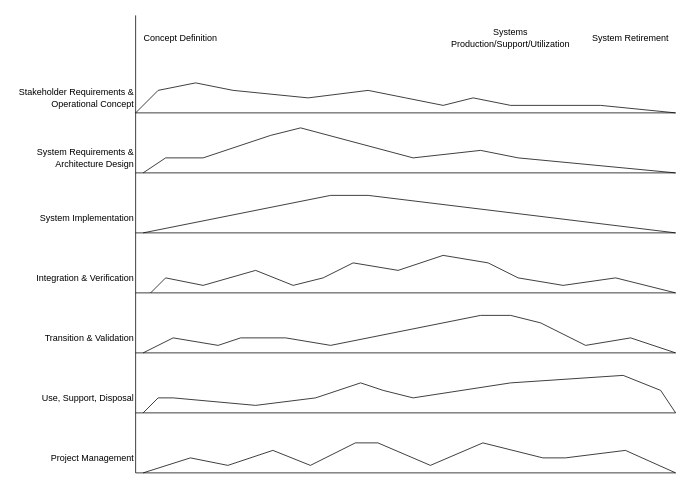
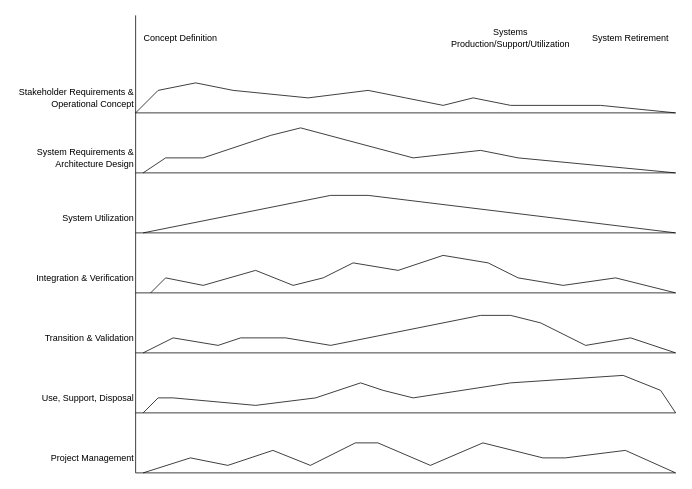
  <mxCell id="0" />
  <mxCell id="1" parent="0" />
  <mxCell id="2" value="" style="endArrow=none;html=1;" edge="1" parent="1"><mxGeometry width="50" height="50" relative="1" as="geometry"><mxPoint x="180" y="630" as="sourcePoint" /><mxPoint x="180" y="20" as="targetPoint" /></mxGeometry></mxCell>
  <mxCell id="3" value="Concept Definition" style="rounded=0;whiteSpace=wrap;html=1;strokeColor=none;fillColor=none;" vertex="1" parent="1"><mxGeometry x="180" y="30" width="120" height="40" as="geometry" /></mxCell>
  <mxCell id="4" value="Systems Production/Support/Utilization" style="rounded=0;whiteSpace=wrap;html=1;strokeColor=none;fillColor=none;" vertex="1" parent="1"><mxGeometry x="620" y="30" width="120" height="40" as="geometry" /></mxCell>
  <mxCell id="5" value="System Retirement" style="rounded=0;whiteSpace=wrap;html=1;strokeColor=none;fillColor=none;" vertex="1" parent="1"><mxGeometry x="780" y="30" width="120" height="40" as="geometry" /></mxCell>
  <mxCell id="6" value="Stakeholder Requirements &amp;amp; Operational Concept" style="rounded=0;whiteSpace=wrap;html=1;strokeColor=none;fillColor=none;align=right;" vertex="1" parent="1"><mxGeometry x="20" y="110" width="160" height="40" as="geometry" /></mxCell>
  <mxCell id="7" value="System Requirements &amp;amp; Architecture Design" style="rounded=0;whiteSpace=wrap;html=1;strokeColor=none;fillColor=none;align=right;" vertex="1" parent="1"><mxGeometry x="20" y="190" width="160" height="40" as="geometry" /></mxCell>
- <mxCell id="8" value="System Implementation" style="rounded=0;whiteSpace=wrap;html=1;strokeColor=none;fillColor=none;align=right;" vertex="1" parent="1"><mxGeometry x="20" y="270" width="160" height="40" as="geometry" /></mxCell>
+ <mxCell id="8" value="System Utilization" style="rounded=0;whiteSpace=wrap;html=1;strokeColor=none;fillColor=none;align=right;" vertex="1" parent="1"><mxGeometry x="20" y="270" width="160" height="40" as="geometry" /></mxCell>
  <mxCell id="9" value="Integration &amp;amp; Verification" style="rounded=0;whiteSpace=wrap;html=1;strokeColor=none;fillColor=none;align=right;" vertex="1" parent="1"><mxGeometry x="20" y="350" width="160" height="40" as="geometry" /></mxCell>
  <mxCell id="10" value="Transition &amp;amp; Validation" style="rounded=0;whiteSpace=wrap;html=1;strokeColor=none;fillColor=none;align=right;" vertex="1" parent="1"><mxGeometry x="20" y="430" width="160" height="40" as="geometry" /></mxCell>
  <mxCell id="11" value="Use, Support, Disposal" style="rounded=0;whiteSpace=wrap;html=1;strokeColor=none;fillColor=none;align=right;" vertex="1" parent="1"><mxGeometry x="20" y="510" width="160" height="40" as="geometry" /></mxCell>
  <mxCell id="12" value="Project Management" style="rounded=0;whiteSpace=wrap;html=1;strokeColor=none;fillColor=none;align=right;" vertex="1" parent="1"><mxGeometry x="20" y="590" width="160" height="40" as="geometry" /></mxCell>
  <mxCell id="13" value="" style="endArrow=none;html=1;rounded=0;" edge="1" parent="1"><mxGeometry width="50" height="50" relative="1" as="geometry"><mxPoint x="180" y="150" as="sourcePoint" /><mxPoint x="900" y="150" as="targetPoint" /><Array as="points"><mxPoint x="210" y="120" /><mxPoint x="260" y="110" /><mxPoint x="310" y="120" /><mxPoint x="410" y="130" /><mxPoint x="490" y="120" /><mxPoint x="540" y="130" /><mxPoint x="590" y="140" /><mxPoint x="630" y="130" /><mxPoint x="680" y="140" /><mxPoint x="800" y="140" /></Array></mxGeometry></mxCell>
  <mxCell id="14" value="" style="endArrow=none;html=1;rounded=0;" edge="1" parent="1"><mxGeometry width="50" height="50" relative="1" as="geometry"><mxPoint x="180" y="150" as="sourcePoint" /><mxPoint x="900" y="150" as="targetPoint" /></mxGeometry></mxCell>
  <mxCell id="15" value="" style="endArrow=none;html=1;rounded=0;" edge="1" parent="1"><mxGeometry width="50" height="50" relative="1" as="geometry"><mxPoint x="180" y="230" as="sourcePoint" /><mxPoint x="900" y="230" as="targetPoint" /></mxGeometry></mxCell>
  <mxCell id="16" value="" style="endArrow=none;html=1;rounded=0;" edge="1" parent="1"><mxGeometry width="50" height="50" relative="1" as="geometry"><mxPoint x="180" y="310" as="sourcePoint" /><mxPoint x="900" y="310" as="targetPoint" /></mxGeometry></mxCell>
  <mxCell id="17" value="" style="endArrow=none;html=1;rounded=0;" edge="1" parent="1"><mxGeometry width="50" height="50" relative="1" as="geometry"><mxPoint x="180" y="390" as="sourcePoint" /><mxPoint x="900" y="390" as="targetPoint" /></mxGeometry></mxCell>
  <mxCell id="18" value="" style="endArrow=none;html=1;rounded=0;" edge="1" parent="1"><mxGeometry width="50" height="50" relative="1" as="geometry"><mxPoint x="180" y="470" as="sourcePoint" /><mxPoint x="900" y="470" as="targetPoint" /></mxGeometry></mxCell>
  <mxCell id="19" value="" style="endArrow=none;html=1;rounded=0;" edge="1" parent="1"><mxGeometry width="50" height="50" relative="1" as="geometry"><mxPoint x="180" y="550" as="sourcePoint" /><mxPoint x="900" y="550" as="targetPoint" /></mxGeometry></mxCell>
  <mxCell id="20" value="" style="endArrow=none;html=1;rounded=0;" edge="1" parent="1"><mxGeometry width="50" height="50" relative="1" as="geometry"><mxPoint x="180" y="630" as="sourcePoint" /><mxPoint x="900" y="630" as="targetPoint" /></mxGeometry></mxCell>
  <mxCell id="21" value="" style="endArrow=none;html=1;rounded=0;" edge="1" parent="1"><mxGeometry width="50" height="50" relative="1" as="geometry"><mxPoint x="190" y="230" as="sourcePoint" /><mxPoint x="900" y="230" as="targetPoint" /><Array as="points"><mxPoint x="220" y="210" /><mxPoint x="270" y="210" /><mxPoint x="360" y="180" /><mxPoint x="400" y="170" /><mxPoint x="550" y="210" /><mxPoint x="640" y="200" /><mxPoint x="690" y="210" /></Array></mxGeometry></mxCell>
  <mxCell id="22" value="" style="endArrow=none;html=1;rounded=0;" edge="1" parent="1"><mxGeometry width="50" height="50" relative="1" as="geometry"><mxPoint x="190" y="310" as="sourcePoint" /><mxPoint x="900" y="310" as="targetPoint" /><Array as="points"><mxPoint x="440" y="260" /><mxPoint x="490" y="260" /></Array></mxGeometry></mxCell>
  <mxCell id="23" value="" style="endArrow=none;html=1;rounded=0;" edge="1" parent="1"><mxGeometry width="50" height="50" relative="1" as="geometry"><mxPoint x="200" y="390" as="sourcePoint" /><mxPoint x="900" y="390" as="targetPoint" /><Array as="points"><mxPoint x="220" y="370" /><mxPoint x="270" y="380" /><mxPoint x="340" y="360" /><mxPoint x="390" y="380" /><mxPoint x="430" y="370" /><mxPoint x="470" y="350" /><mxPoint x="530" y="360" /><mxPoint x="590" y="340" /><mxPoint x="650" y="350" /><mxPoint x="690" y="370" /><mxPoint x="750" y="380" /><mxPoint x="820" y="370" /></Array></mxGeometry></mxCell>
  <mxCell id="24" value="" style="endArrow=none;html=1;rounded=0;" edge="1" parent="1"><mxGeometry width="50" height="50" relative="1" as="geometry"><mxPoint x="190" y="470" as="sourcePoint" /><mxPoint x="900" y="470" as="targetPoint" /><Array as="points"><mxPoint x="230" y="450" /><mxPoint x="290" y="460" /><mxPoint x="320" y="450" /><mxPoint x="380" y="450" /><mxPoint x="440" y="460" /><mxPoint x="640" y="420" /><mxPoint x="680" y="420" /><mxPoint x="720" y="430" /><mxPoint x="780" y="460" /><mxPoint x="840" y="450" /></Array></mxGeometry></mxCell>
  <mxCell id="25" value="" style="endArrow=none;html=1;rounded=0;" edge="1" parent="1"><mxGeometry width="50" height="50" relative="1" as="geometry"><mxPoint x="190" y="550" as="sourcePoint" /><mxPoint x="900" y="550" as="targetPoint" /><Array as="points"><mxPoint x="210" y="530" /><mxPoint x="230" y="530" /><mxPoint x="340" y="540" /><mxPoint x="420" y="530" /><mxPoint x="480" y="510" /><mxPoint x="510" y="520" /><mxPoint x="550" y="530" /><mxPoint x="680" y="510" /><mxPoint x="830" y="500" /><mxPoint x="880" y="520" /></Array></mxGeometry></mxCell>
  <mxCell id="26" value="" style="endArrow=none;html=1;rounded=0;" edge="1" parent="1"><mxGeometry width="50" height="50" relative="1" as="geometry"><mxPoint x="190" y="630" as="sourcePoint" /><mxPoint x="900" y="630" as="targetPoint" /><Array as="points"><mxPoint x="253" y="610" /><mxPoint x="303" y="620" /><mxPoint x="363" y="600" /><mxPoint x="413" y="620" /><mxPoint x="473" y="590" /><mxPoint x="503" y="590" /><mxPoint x="573" y="620" /><mxPoint x="643" y="590" /><mxPoint x="723" y="610" /><mxPoint x="753" y="610" /><mxPoint x="833" y="600" /></Array></mxGeometry></mxCell>
